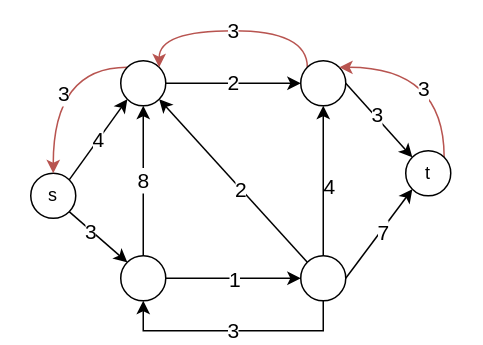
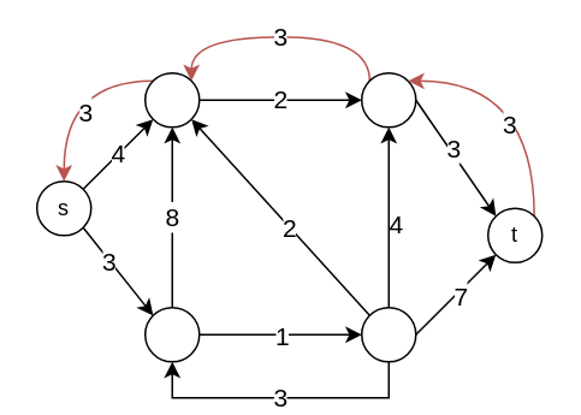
  <mxCell id="0" />
  <mxCell id="1" parent="0" />
  <mxCell id="2" value="&lt;font style=&quot;font-size: 14px&quot;&gt;4&lt;/font&gt;" style="rounded=0;orthogonalLoop=1;jettySize=auto;html=1;exitX=1;exitY=0;exitDx=0;exitDy=0;entryX=0;entryY=1;entryDx=0;entryDy=0;" parent="1" source="5" target="9" edge="1"><mxGeometry relative="1" as="geometry" /></mxCell>
  <mxCell id="3" style="edgeStyle=none;rounded=0;orthogonalLoop=1;jettySize=auto;html=1;exitX=1;exitY=1;exitDx=0;exitDy=0;entryX=0;entryY=0;entryDx=0;entryDy=0;" parent="1" source="5" target="13" edge="1"><mxGeometry relative="1" as="geometry" /></mxCell>
  <mxCell id="4" value="&lt;font style=&quot;font-size: 14px&quot;&gt;3&lt;/font&gt;" style="text;html=1;resizable=0;points=[];align=center;verticalAlign=middle;labelBackgroundColor=#ffffff;" parent="3" vertex="1" connectable="0"><mxGeometry x="-0.275" y="-1" relative="1" as="geometry"><mxPoint as="offset" /></mxGeometry></mxCell>
- <mxCell id="5" value="s" style="ellipse;whiteSpace=wrap;html=1;aspect=fixed;" parent="1" vertex="1"><mxGeometry x="20" y="115" width="30" height="30" as="geometry" /></mxCell>
+ <mxCell id="5" value="s" style="ellipse;whiteSpace=wrap;html=1;aspect=fixed;" parent="1" vertex="1"><mxGeometry x="20" y="100" width="30" height="30" as="geometry" /></mxCell>
  <mxCell id="6" value="&lt;font style=&quot;font-size: 14px&quot;&gt;2&lt;/font&gt;" style="edgeStyle=none;rounded=0;orthogonalLoop=1;jettySize=auto;html=1;exitX=1;exitY=0.5;exitDx=0;exitDy=0;entryX=0;entryY=0.5;entryDx=0;entryDy=0;" parent="1" source="9" target="18" edge="1"><mxGeometry relative="1" as="geometry" /></mxCell>
  <mxCell id="7" style="edgeStyle=orthogonalEdgeStyle;rounded=0;orthogonalLoop=1;jettySize=auto;html=1;exitX=0;exitY=0;exitDx=0;exitDy=0;entryX=0.5;entryY=0;entryDx=0;entryDy=0;curved=1;fillColor=#f8cecc;strokeColor=#b85450;" edge="1" parent="1" source="9" target="5"><mxGeometry relative="1" as="geometry" /></mxCell>
  <mxCell id="8" value="&lt;font style=&quot;font-size: 14px&quot;&gt;3&lt;/font&gt;" style="text;html=1;resizable=0;points=[];align=center;verticalAlign=middle;labelBackgroundColor=#ffffff;" vertex="1" connectable="0" parent="7"><mxGeometry x="-0.276" y="17" relative="1" as="geometry"><mxPoint as="offset" /></mxGeometry></mxCell>
  <mxCell id="9" value="" style="ellipse;whiteSpace=wrap;html=1;aspect=fixed;" parent="1" vertex="1"><mxGeometry x="80" y="40" width="30" height="30" as="geometry" /></mxCell>
  <mxCell id="10" style="edgeStyle=orthogonalEdgeStyle;rounded=0;orthogonalLoop=1;jettySize=auto;html=1;exitX=1;exitY=0.5;exitDx=0;exitDy=0;entryX=0;entryY=0.5;entryDx=0;entryDy=0;curved=1;" parent="1" source="13" target="26" edge="1"><mxGeometry relative="1" as="geometry"><Array as="points"><mxPoint x="170" y="185" /><mxPoint x="170" y="185" /></Array></mxGeometry></mxCell>
  <mxCell id="11" value="&lt;font style=&quot;font-size: 14px&quot;&gt;1&lt;/font&gt;" style="text;html=1;resizable=0;points=[];align=center;verticalAlign=middle;labelBackgroundColor=#ffffff;" parent="10" vertex="1" connectable="0"><mxGeometry relative="1" as="geometry"><mxPoint as="offset" /></mxGeometry></mxCell>
  <mxCell id="12" value="&lt;font style=&quot;font-size: 14px&quot;&gt;8&lt;/font&gt;" style="edgeStyle=none;rounded=0;orthogonalLoop=1;jettySize=auto;html=1;exitX=0.5;exitY=0;exitDx=0;exitDy=0;" parent="1" source="13" edge="1"><mxGeometry relative="1" as="geometry"><mxPoint x="95" y="70" as="targetPoint" /></mxGeometry></mxCell>
  <mxCell id="13" value="" style="ellipse;whiteSpace=wrap;html=1;aspect=fixed;" parent="1" vertex="1"><mxGeometry x="80" y="170" width="30" height="30" as="geometry" /></mxCell>
  <mxCell id="14" style="edgeStyle=none;rounded=0;orthogonalLoop=1;jettySize=auto;html=1;exitX=1;exitY=0.5;exitDx=0;exitDy=0;entryX=0;entryY=0;entryDx=0;entryDy=0;" parent="1" source="18" target="29" edge="1"><mxGeometry relative="1" as="geometry" /></mxCell>
  <mxCell id="15" value="&lt;font style=&quot;font-size: 14px&quot;&gt;3&lt;/font&gt;" style="text;html=1;resizable=0;points=[];align=center;verticalAlign=middle;labelBackgroundColor=#ffffff;" parent="14" vertex="1" connectable="0"><mxGeometry x="-0.122" y="2" relative="1" as="geometry"><mxPoint as="offset" /></mxGeometry></mxCell>
  <mxCell id="16" style="edgeStyle=orthogonalEdgeStyle;curved=1;rounded=0;orthogonalLoop=1;jettySize=auto;html=1;exitX=0;exitY=0;exitDx=0;exitDy=0;entryX=1;entryY=0;entryDx=0;entryDy=0;fillColor=#f8cecc;strokeColor=#b85450;" edge="1" parent="1" source="18" target="9"><mxGeometry relative="1" as="geometry"><Array as="points"><mxPoint x="204" y="20" /><mxPoint x="106" y="20" /></Array></mxGeometry></mxCell>
  <mxCell id="17" value="&lt;font style=&quot;font-size: 14px&quot;&gt;3&lt;/font&gt;" style="text;html=1;resizable=0;points=[];align=center;verticalAlign=middle;labelBackgroundColor=#ffffff;" vertex="1" connectable="0" parent="16"><mxGeometry y="-1" relative="1" as="geometry"><mxPoint as="offset" /></mxGeometry></mxCell>
  <mxCell id="18" value="" style="ellipse;whiteSpace=wrap;html=1;aspect=fixed;" parent="1" vertex="1"><mxGeometry x="200" y="40" width="30" height="30" as="geometry" /></mxCell>
  <mxCell id="19" style="edgeStyle=none;rounded=0;orthogonalLoop=1;jettySize=auto;html=1;exitX=1;exitY=0.5;exitDx=0;exitDy=0;entryX=0;entryY=1;entryDx=0;entryDy=0;" parent="1" source="26" target="29" edge="1"><mxGeometry relative="1" as="geometry" /></mxCell>
  <mxCell id="20" value="&lt;font style=&quot;font-size: 14px&quot;&gt;7&lt;/font&gt;" style="text;html=1;resizable=0;points=[];align=center;verticalAlign=middle;labelBackgroundColor=#ffffff;" parent="19" vertex="1" connectable="0"><mxGeometry x="0.06" y="-2" relative="1" as="geometry"><mxPoint as="offset" /></mxGeometry></mxCell>
  <mxCell id="21" style="edgeStyle=none;rounded=0;orthogonalLoop=1;jettySize=auto;html=1;exitX=0.5;exitY=0;exitDx=0;exitDy=0;entryX=0.5;entryY=1;entryDx=0;entryDy=0;" parent="1" source="26" target="18" edge="1"><mxGeometry relative="1" as="geometry" /></mxCell>
  <mxCell id="22" value="&lt;font style=&quot;font-size: 14px&quot;&gt;4&lt;/font&gt;" style="text;html=1;resizable=0;points=[];align=center;verticalAlign=middle;labelBackgroundColor=#ffffff;" parent="21" vertex="1" connectable="0"><mxGeometry x="-0.06" y="-3" relative="1" as="geometry"><mxPoint as="offset" /></mxGeometry></mxCell>
  <mxCell id="23" value="&lt;font style=&quot;font-size: 14px&quot;&gt;3&lt;/font&gt;" style="edgeStyle=orthogonalEdgeStyle;rounded=0;orthogonalLoop=1;jettySize=auto;html=1;exitX=0.5;exitY=1;exitDx=0;exitDy=0;entryX=0.5;entryY=1;entryDx=0;entryDy=0;" parent="1" source="26" target="13" edge="1"><mxGeometry relative="1" as="geometry" /></mxCell>
  <mxCell id="24" style="rounded=0;orthogonalLoop=1;jettySize=auto;html=1;exitX=0;exitY=0;exitDx=0;exitDy=0;entryX=1;entryY=1;entryDx=0;entryDy=0;" parent="1" source="26" target="9" edge="1"><mxGeometry relative="1" as="geometry" /></mxCell>
  <mxCell id="25" value="&lt;font style=&quot;font-size: 14px&quot;&gt;2&lt;/font&gt;" style="text;html=1;resizable=0;points=[];align=center;verticalAlign=middle;labelBackgroundColor=#ffffff;" parent="24" vertex="1" connectable="0"><mxGeometry x="-0.088" relative="1" as="geometry"><mxPoint y="1" as="offset" /></mxGeometry></mxCell>
  <mxCell id="26" value="" style="ellipse;whiteSpace=wrap;html=1;aspect=fixed;" parent="1" vertex="1"><mxGeometry x="200" y="170" width="30" height="30" as="geometry" /></mxCell>
  <mxCell id="27" style="edgeStyle=orthogonalEdgeStyle;curved=1;rounded=0;orthogonalLoop=1;jettySize=auto;html=1;exitX=1;exitY=0;exitDx=0;exitDy=0;entryX=1;entryY=0;entryDx=0;entryDy=0;fillColor=#f8cecc;strokeColor=#b85450;" edge="1" parent="1" source="29" target="18"><mxGeometry relative="1" as="geometry"><Array as="points"><mxPoint x="296" y="44" /></Array></mxGeometry></mxCell>
  <mxCell id="28" value="&lt;font style=&quot;font-size: 14px&quot;&gt;3&lt;/font&gt;" style="text;html=1;resizable=0;points=[];align=center;verticalAlign=middle;labelBackgroundColor=#ffffff;" vertex="1" connectable="0" parent="27"><mxGeometry x="-0.292" y="14" relative="1" as="geometry"><mxPoint as="offset" /></mxGeometry></mxCell>
- <mxCell id="29" value="t" style="ellipse;whiteSpace=wrap;html=1;aspect=fixed;" parent="1" vertex="1"><mxGeometry x="270" y="100" width="30" height="30" as="geometry" /></mxCell>
+ <mxCell id="29" value="t" style="ellipse;whiteSpace=wrap;html=1;aspect=fixed;" parent="1" vertex="1"><mxGeometry x="270" y="115" width="30" height="30" as="geometry" /></mxCell>
